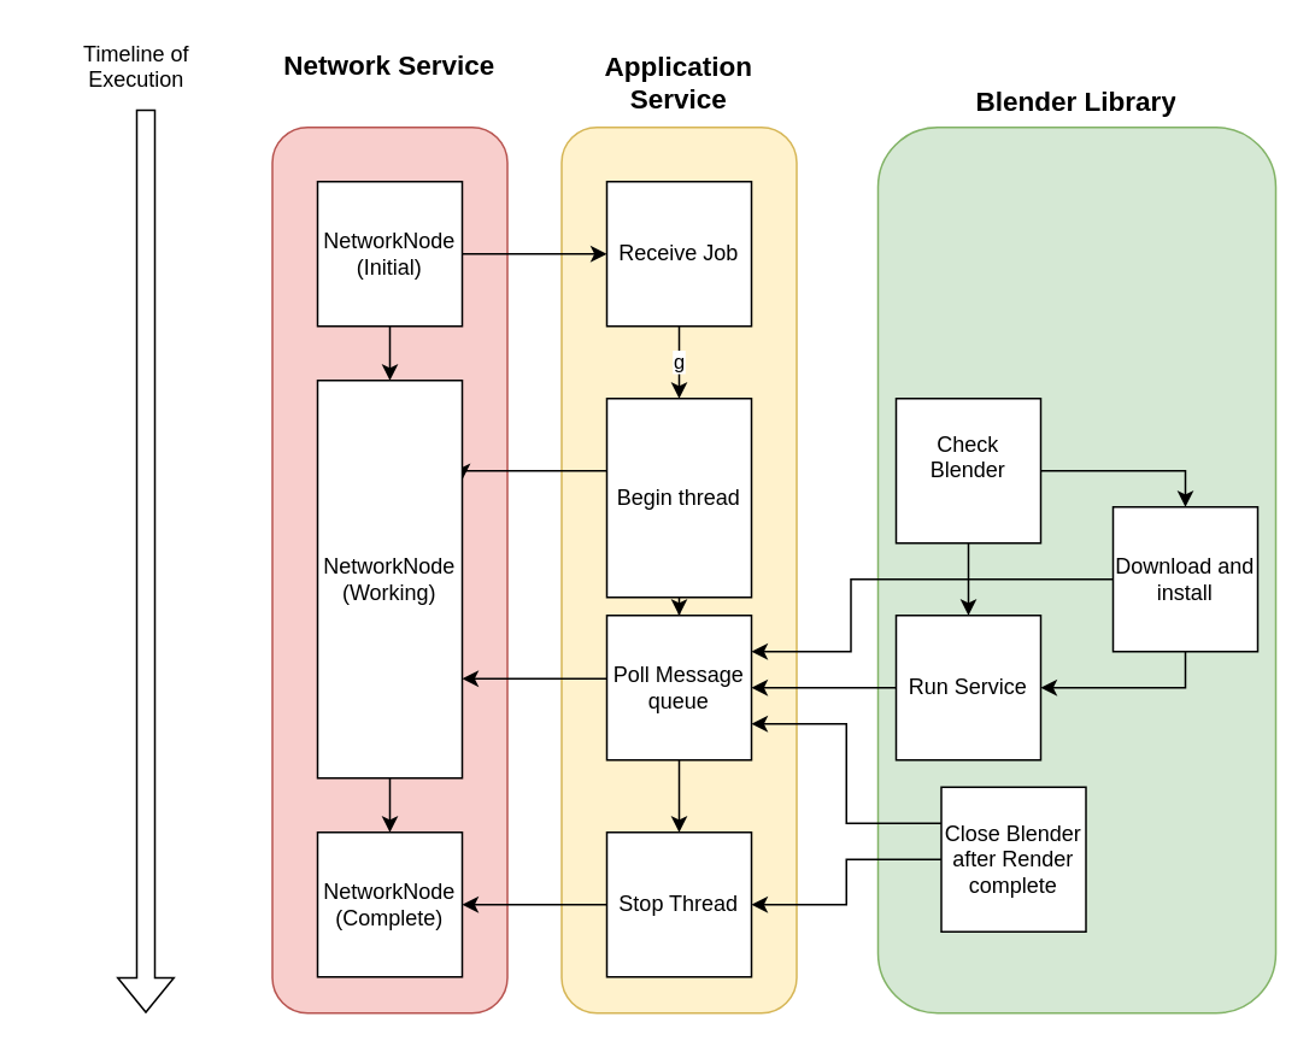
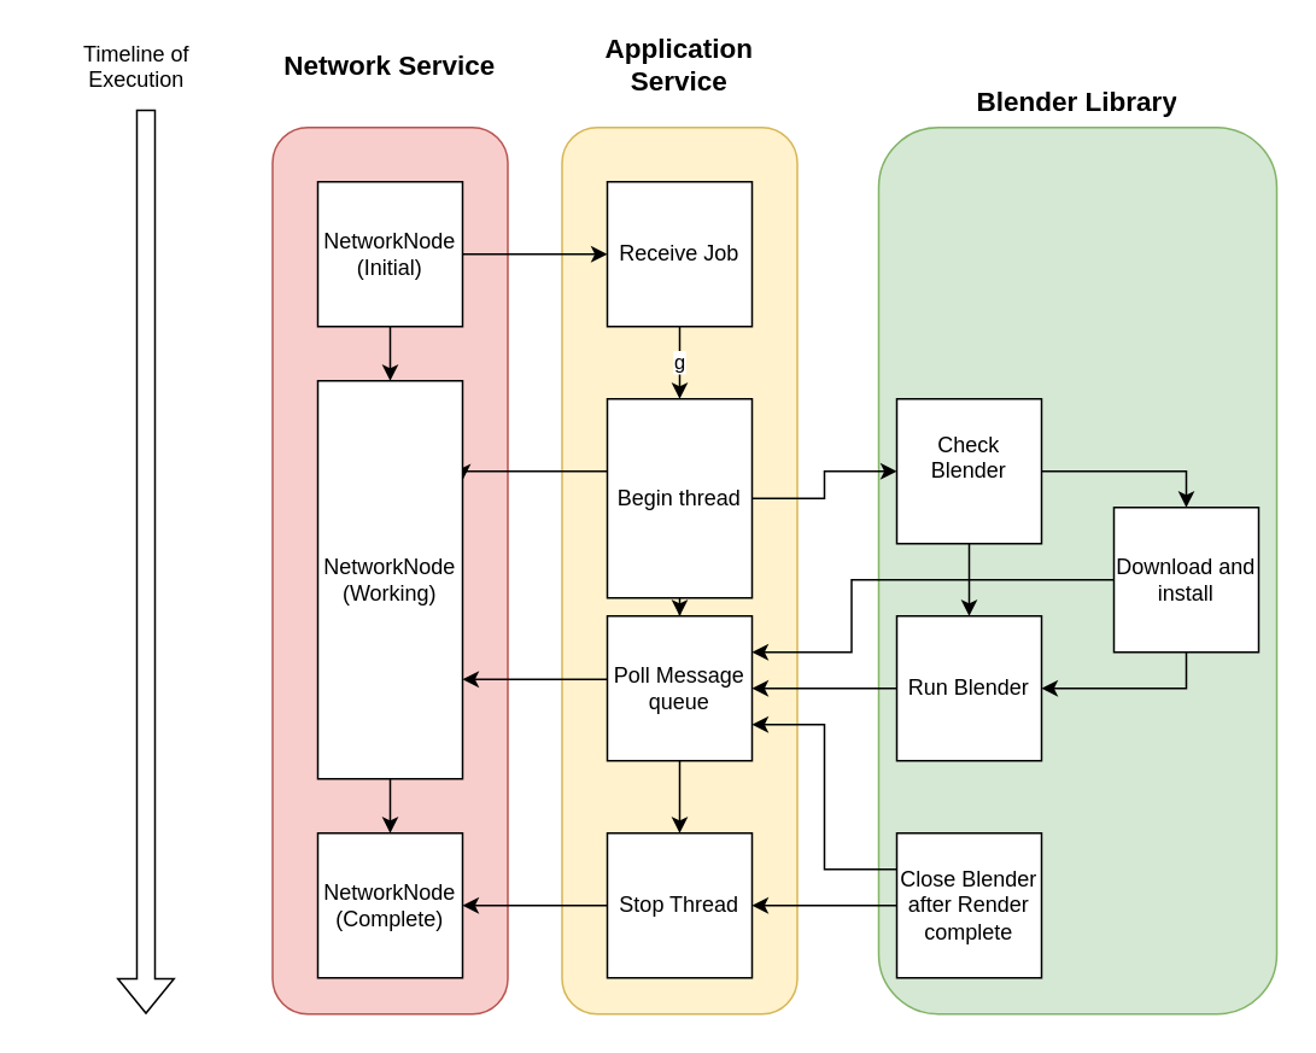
  <mxCell id="0" />
  <mxCell id="1" parent="0" />
  <mxCell id="2" value="" style="rounded=1;whiteSpace=wrap;html=1;fillColor=#d5e8d4;strokeColor=#82b366;" vertex="1" parent="1"><mxGeometry x="485" y="70" width="220" height="490" as="geometry" /></mxCell>
  <mxCell id="3" value="" style="rounded=1;whiteSpace=wrap;html=1;fillColor=#fff2cc;strokeColor=#d6b656;" vertex="1" parent="1"><mxGeometry x="310" y="70" width="130" height="490" as="geometry" /></mxCell>
  <mxCell id="4" value="" style="rounded=1;whiteSpace=wrap;html=1;fillColor=#f8cecc;strokeColor=#b85450;" vertex="1" parent="1"><mxGeometry x="150" y="70" width="130" height="490" as="geometry" /></mxCell>
  <mxCell id="5" value="g" style="edgeStyle=orthogonalEdgeStyle;rounded=0;orthogonalLoop=1;jettySize=auto;html=1;entryX=0.5;entryY=0;entryDx=0;entryDy=0;" edge="1" parent="1" source="6" target="10"><mxGeometry relative="1" as="geometry" /></mxCell>
  <mxCell id="6" value="Receive Job" style="whiteSpace=wrap;html=1;aspect=fixed;" vertex="1" parent="1"><mxGeometry x="335" y="100" width="80" height="80" as="geometry" /></mxCell>
+ <mxCell id="7" style="edgeStyle=orthogonalEdgeStyle;rounded=0;orthogonalLoop=1;jettySize=auto;html=1;" edge="1" parent="1" source="10" target="13"><mxGeometry relative="1" as="geometry" /></mxCell>
  <mxCell id="8" style="edgeStyle=orthogonalEdgeStyle;rounded=0;orthogonalLoop=1;jettySize=auto;html=1;entryX=0.5;entryY=0;entryDx=0;entryDy=0;" edge="1" parent="1" source="10" target="23"><mxGeometry relative="1" as="geometry" /></mxCell>
  <mxCell id="9" style="edgeStyle=orthogonalEdgeStyle;rounded=0;orthogonalLoop=1;jettySize=auto;html=1;entryX=1;entryY=0.25;entryDx=0;entryDy=0;" edge="1" parent="1" source="10" target="32"><mxGeometry relative="1" as="geometry"><mxPoint x="260" y="260" as="targetPoint" /><Array as="points"><mxPoint x="255" y="260" /></Array></mxGeometry></mxCell>
  <mxCell id="10" value="Begin thread" style="whiteSpace=wrap;html=1;aspect=fixed;" vertex="1" parent="1"><mxGeometry x="335" y="220" width="80" height="110" as="geometry" /></mxCell>
  <mxCell id="11" style="edgeStyle=orthogonalEdgeStyle;rounded=0;orthogonalLoop=1;jettySize=auto;html=1;entryX=0.5;entryY=0;entryDx=0;entryDy=0;" edge="1" parent="1" source="13" target="15"><mxGeometry relative="1" as="geometry" /></mxCell>
  <mxCell id="12" style="edgeStyle=orthogonalEdgeStyle;rounded=0;orthogonalLoop=1;jettySize=auto;html=1;" edge="1" parent="1" source="13" target="18"><mxGeometry relative="1" as="geometry"><Array as="points"><mxPoint x="655" y="260" /></Array></mxGeometry></mxCell>
  <mxCell id="13" value="&lt;div&gt;Check Blender&lt;/div&gt;&lt;div&gt;&lt;br&gt;&lt;/div&gt;" style="whiteSpace=wrap;html=1;aspect=fixed;" vertex="1" parent="1"><mxGeometry x="495" y="220" width="80" height="80" as="geometry" /></mxCell>
  <mxCell id="14" style="edgeStyle=orthogonalEdgeStyle;rounded=0;orthogonalLoop=1;jettySize=auto;html=1;entryX=1;entryY=0.5;entryDx=0;entryDy=0;" edge="1" parent="1" source="15" target="23"><mxGeometry relative="1" as="geometry" /></mxCell>
- <mxCell id="15" value="Run Service" style="whiteSpace=wrap;html=1;aspect=fixed;" vertex="1" parent="1"><mxGeometry x="495" y="340" width="80" height="80" as="geometry" /></mxCell>
+ <mxCell id="15" value="Run Blender" style="whiteSpace=wrap;html=1;aspect=fixed;" vertex="1" parent="1"><mxGeometry x="495" y="340" width="80" height="80" as="geometry" /></mxCell>
  <mxCell id="16" style="edgeStyle=orthogonalEdgeStyle;rounded=0;orthogonalLoop=1;jettySize=auto;html=1;entryX=1;entryY=0.5;entryDx=0;entryDy=0;" edge="1" parent="1" source="18" target="15"><mxGeometry relative="1" as="geometry"><Array as="points"><mxPoint x="655" y="380" /></Array></mxGeometry></mxCell>
  <mxCell id="17" style="edgeStyle=orthogonalEdgeStyle;rounded=0;orthogonalLoop=1;jettySize=auto;html=1;entryX=1;entryY=0.25;entryDx=0;entryDy=0;" edge="1" parent="1" source="18" target="23"><mxGeometry relative="1" as="geometry"><Array as="points"><mxPoint x="470" y="320" /><mxPoint x="470" y="360" /></Array></mxGeometry></mxCell>
  <mxCell id="18" value="&lt;div&gt;Download and install &lt;br&gt;&lt;/div&gt;" style="whiteSpace=wrap;html=1;aspect=fixed;" vertex="1" parent="1"><mxGeometry x="615" y="280" width="80" height="80" as="geometry" /></mxCell>
  <mxCell id="19" style="edgeStyle=orthogonalEdgeStyle;rounded=0;orthogonalLoop=1;jettySize=auto;html=1;entryX=1;entryY=0.5;entryDx=0;entryDy=0;" edge="1" parent="1" source="20" target="30"><mxGeometry relative="1" as="geometry" /></mxCell>
  <mxCell id="20" value="&lt;div&gt;Stop Thread&lt;/div&gt;" style="whiteSpace=wrap;html=1;aspect=fixed;" vertex="1" parent="1"><mxGeometry x="335" y="460" width="80" height="80" as="geometry" /></mxCell>
  <mxCell id="21" style="edgeStyle=orthogonalEdgeStyle;rounded=0;orthogonalLoop=1;jettySize=auto;html=1;entryX=0.5;entryY=0;entryDx=0;entryDy=0;" edge="1" parent="1" source="23" target="20"><mxGeometry relative="1" as="geometry" /></mxCell>
  <mxCell id="22" style="edgeStyle=orthogonalEdgeStyle;rounded=0;orthogonalLoop=1;jettySize=auto;html=1;entryX=1;entryY=0.75;entryDx=0;entryDy=0;" edge="1" parent="1" source="23" target="32"><mxGeometry relative="1" as="geometry"><Array as="points"><mxPoint x="300" y="375" /><mxPoint x="300" y="375" /></Array></mxGeometry></mxCell>
  <mxCell id="23" value="&lt;div&gt;Poll Message queue&lt;/div&gt;" style="whiteSpace=wrap;html=1;aspect=fixed;" vertex="1" parent="1"><mxGeometry x="335" y="340" width="80" height="80" as="geometry" /></mxCell>
  <mxCell id="24" style="edgeStyle=orthogonalEdgeStyle;rounded=0;orthogonalLoop=1;jettySize=auto;html=1;entryX=1;entryY=0.5;entryDx=0;entryDy=0;" edge="1" parent="1" source="26" target="20"><mxGeometry relative="1" as="geometry" /></mxCell>
  <mxCell id="25" style="edgeStyle=orthogonalEdgeStyle;rounded=0;orthogonalLoop=1;jettySize=auto;html=1;exitX=0;exitY=0.25;exitDx=0;exitDy=0;entryX=1;entryY=0.75;entryDx=0;entryDy=0;" edge="1" parent="1" source="26" target="23"><mxGeometry relative="1" as="geometry" /></mxCell>
- <mxCell id="26" value="&lt;div&gt;Close Blender after Render complete&lt;/div&gt;" style="whiteSpace=wrap;html=1;aspect=fixed;" vertex="1" parent="1"><mxGeometry x="520" y="435" width="80" height="80" as="geometry" /></mxCell>
+ <mxCell id="26" value="&lt;div&gt;Close Blender after Render complete&lt;/div&gt;" style="whiteSpace=wrap;html=1;aspect=fixed;" vertex="1" parent="1"><mxGeometry x="495" y="460" width="80" height="80" as="geometry" /></mxCell>
  <mxCell id="27" style="edgeStyle=orthogonalEdgeStyle;rounded=0;orthogonalLoop=1;jettySize=auto;html=1;" edge="1" parent="1" source="29" target="6"><mxGeometry relative="1" as="geometry" /></mxCell>
  <mxCell id="28" style="edgeStyle=orthogonalEdgeStyle;rounded=0;orthogonalLoop=1;jettySize=auto;html=1;entryX=0.5;entryY=0;entryDx=0;entryDy=0;" edge="1" parent="1" source="29" target="32"><mxGeometry relative="1" as="geometry" /></mxCell>
  <mxCell id="29" value="&lt;div&gt;NetworkNode&lt;/div&gt;&lt;div&gt;(Initial)&lt;/div&gt;" style="whiteSpace=wrap;html=1;aspect=fixed;" vertex="1" parent="1"><mxGeometry x="175" y="100" width="80" height="80" as="geometry" /></mxCell>
  <mxCell id="30" value="&lt;div&gt;NetworkNode&lt;/div&gt;&lt;div&gt;(Complete)&lt;br&gt;&lt;/div&gt;" style="whiteSpace=wrap;html=1;aspect=fixed;" vertex="1" parent="1"><mxGeometry x="175" y="460" width="80" height="80" as="geometry" /></mxCell>
  <mxCell id="31" style="edgeStyle=orthogonalEdgeStyle;rounded=0;orthogonalLoop=1;jettySize=auto;html=1;entryX=0.5;entryY=0;entryDx=0;entryDy=0;" edge="1" parent="1" source="32" target="30"><mxGeometry relative="1" as="geometry" /></mxCell>
  <mxCell id="32" value="&lt;div&gt;NetworkNode&lt;/div&gt;&lt;div&gt;(Working)&lt;/div&gt;" style="whiteSpace=wrap;html=1;" vertex="1" parent="1"><mxGeometry x="175" y="210" width="80" height="220" as="geometry" /></mxCell>
  <mxCell id="33" value="&lt;div align=&quot;center&quot;&gt;&lt;b&gt;&lt;font style=&quot;font-size: 15px;&quot;&gt;Network Service&lt;/font&gt;&lt;/b&gt;&lt;/div&gt;" style="text;strokeColor=none;fillColor=none;align=center;verticalAlign=middle;spacingLeft=4;spacingRight=4;overflow=hidden;points=[[0,0.5],[1,0.5]];portConstraint=eastwest;rotatable=0;whiteSpace=wrap;html=1;" vertex="1" parent="1"><mxGeometry x="150" y="20" width="130" height="30" as="geometry" /></mxCell>
- <mxCell id="34" value="&lt;b&gt;&lt;font style=&quot;font-size: 15px;&quot;&gt;Application Service&lt;br&gt;&lt;/font&gt;&lt;/b&gt;" style="text;strokeColor=none;fillColor=none;align=center;verticalAlign=middle;spacingLeft=4;spacingRight=4;overflow=hidden;points=[[0,0.5],[1,0.5]];portConstraint=eastwest;rotatable=0;whiteSpace=wrap;html=1;" vertex="1" parent="1"><mxGeometry x="310" y="20" width="130" height="50" as="geometry" /></mxCell>
+ <mxCell id="34" value="&lt;b&gt;&lt;font style=&quot;font-size: 15px;&quot;&gt;Application Service&lt;br&gt;&lt;/font&gt;&lt;/b&gt;" style="text;strokeColor=none;fillColor=none;align=center;verticalAlign=middle;spacingLeft=4;spacingRight=4;overflow=hidden;points=[[0,0.5],[1,0.5]];portConstraint=eastwest;rotatable=0;whiteSpace=wrap;html=1;" vertex="1" parent="1"><mxGeometry x="310" y="10" width="130" height="50" as="geometry" /></mxCell>
  <mxCell id="35" value="&lt;b&gt;&lt;font style=&quot;font-size: 15px;&quot;&gt;Blender Library&lt;br&gt;&lt;/font&gt;&lt;/b&gt;" style="text;strokeColor=none;fillColor=none;align=center;verticalAlign=middle;spacingLeft=4;spacingRight=4;overflow=hidden;points=[[0,0.5],[1,0.5]];portConstraint=eastwest;rotatable=0;whiteSpace=wrap;html=1;" vertex="1" parent="1"><mxGeometry x="530" y="40" width="130" height="30" as="geometry" /></mxCell>
  <mxCell id="36" value="Timeline of Execution" style="text;strokeColor=none;fillColor=none;align=center;verticalAlign=middle;spacingLeft=4;spacingRight=4;overflow=hidden;points=[[0,0.5],[1,0.5]];portConstraint=eastwest;rotatable=0;whiteSpace=wrap;html=1;direction=east;glass=0;" vertex="1" parent="1"><mxGeometry x="20" y="20" width="110" height="30" as="geometry" /></mxCell>
  <mxCell id="37" value="" style="shape=flexArrow;endArrow=classic;html=1;rounded=0;fillColor=none;gradientColor=#000000;" edge="1" parent="1"><mxGeometry width="50" height="50" relative="1" as="geometry"><mxPoint x="80" y="60" as="sourcePoint" /><mxPoint x="80" y="560" as="targetPoint" /></mxGeometry></mxCell>
